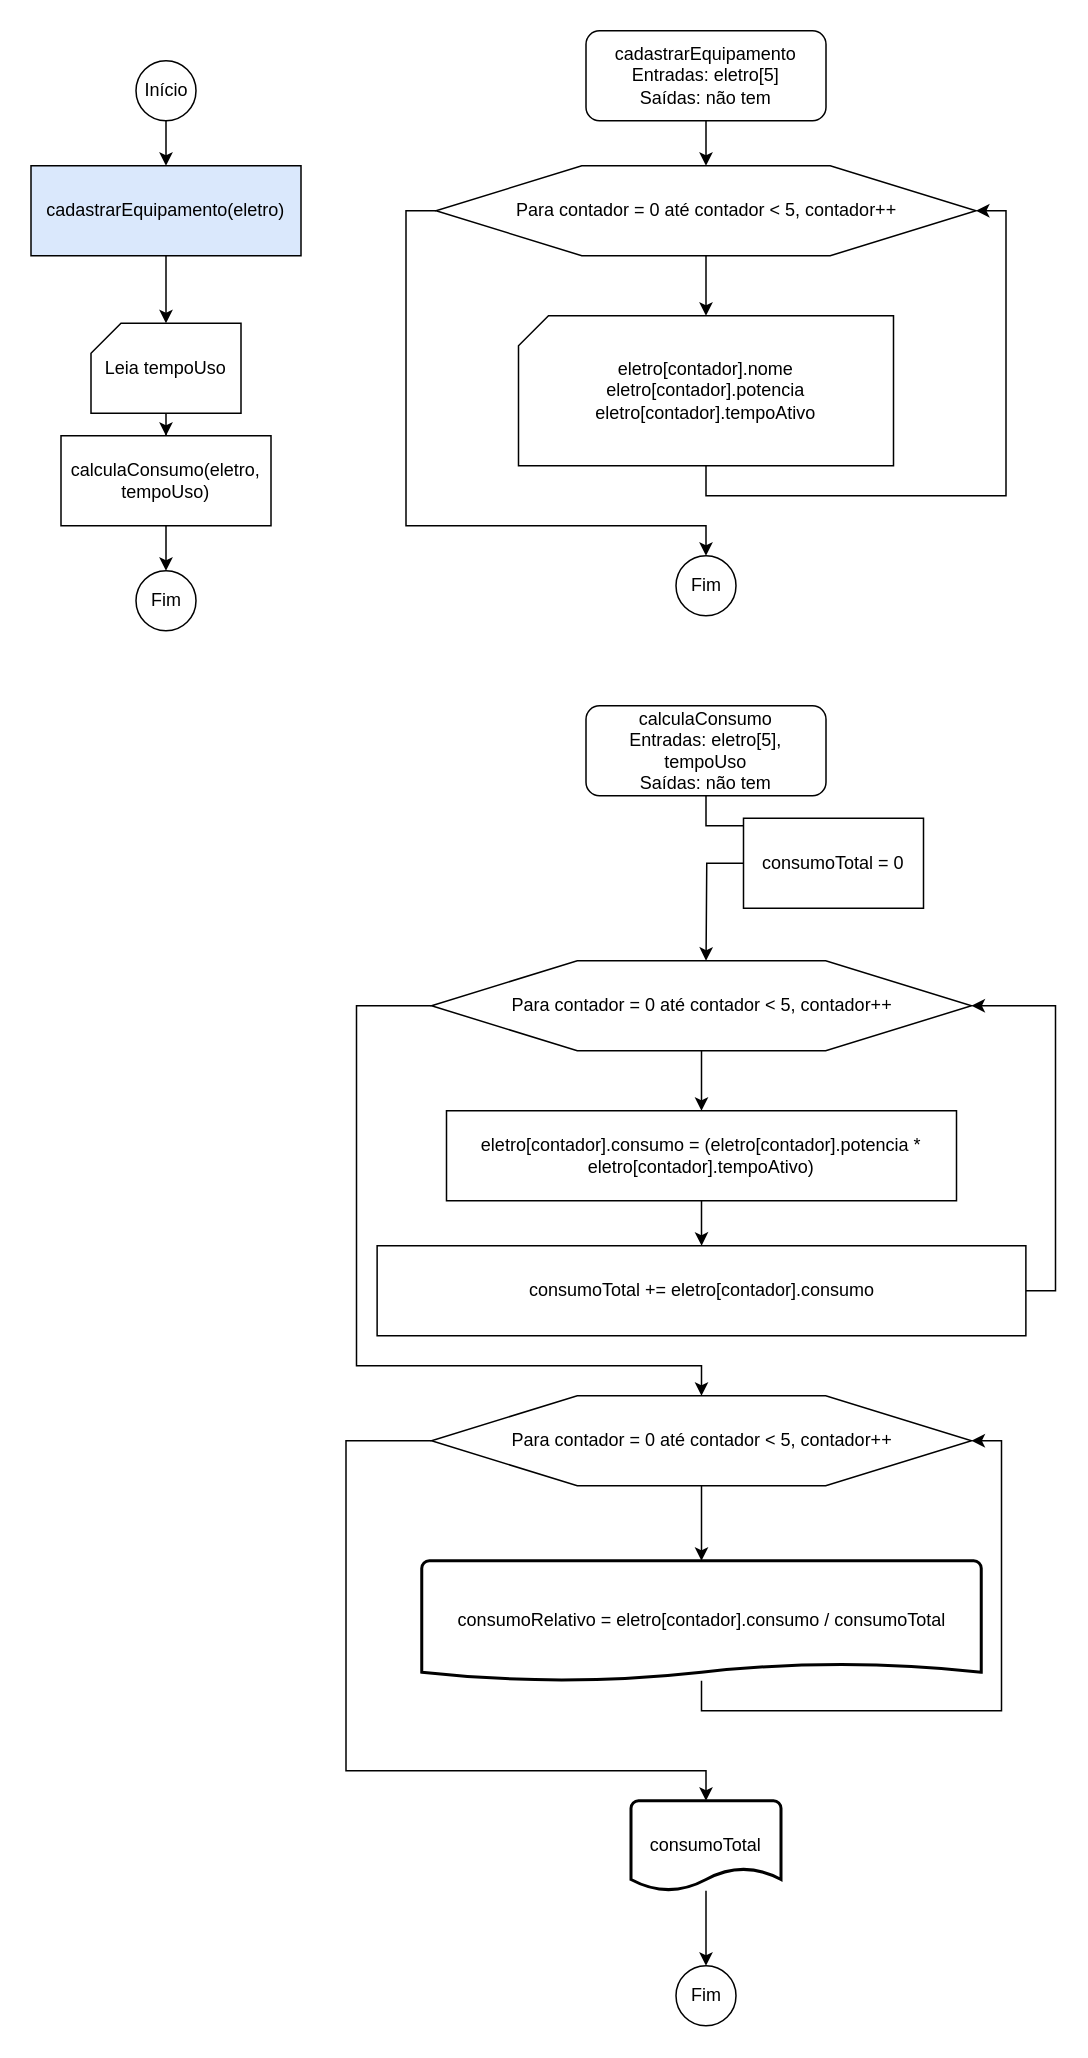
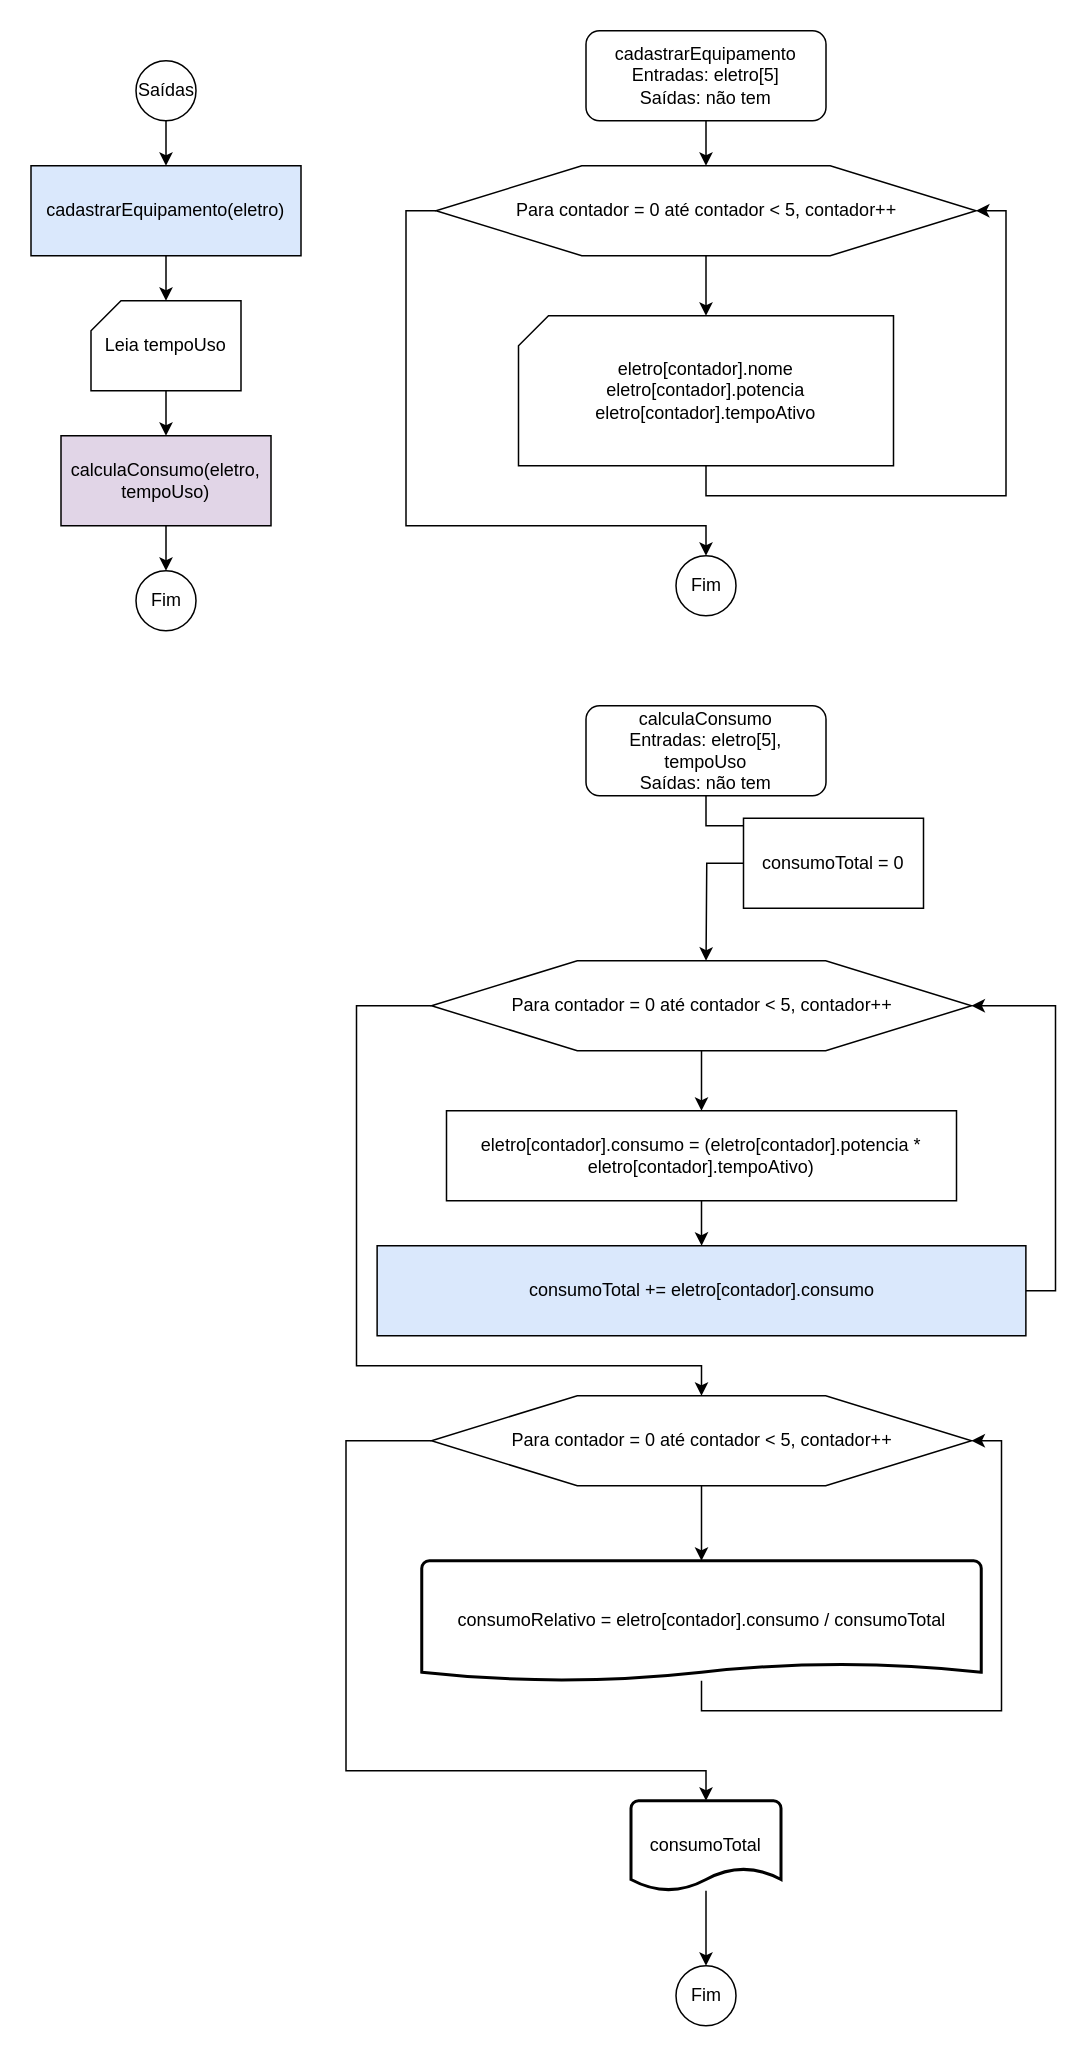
  <mxCell id="0" />
  <mxCell id="1" parent="0" />
  <mxCell id="2" value="" style="edgeStyle=orthogonalEdgeStyle;rounded=0;orthogonalLoop=1;jettySize=auto;html=1;" edge="1" parent="1" source="3" target="5"><mxGeometry relative="1" as="geometry" /></mxCell>
- <mxCell id="3" value="Início" style="verticalLabelPosition=middle;verticalAlign=middle;html=1;shape=mxgraph.flowchart.on-page_reference;labelPosition=center;align=center;" vertex="1" parent="1"><mxGeometry x="90" y="40" width="40" height="40" as="geometry" /></mxCell>
+ <mxCell id="3" value="Saídas" style="verticalLabelPosition=middle;verticalAlign=middle;html=1;shape=mxgraph.flowchart.on-page_reference;labelPosition=center;align=center;" vertex="1" parent="1"><mxGeometry x="90" y="40" width="40" height="40" as="geometry" /></mxCell>
  <mxCell id="4" value="" style="edgeStyle=orthogonalEdgeStyle;rounded=0;orthogonalLoop=1;jettySize=auto;html=1;" edge="1" parent="1" source="5" target="7"><mxGeometry relative="1" as="geometry" /></mxCell>
  <mxCell id="5" value="cadastrarEquipamento(eletro)" style="rounded=0;whiteSpace=wrap;html=1;fillColor=#dae8fc;" vertex="1" parent="1"><mxGeometry x="20" y="110" width="180" height="60" as="geometry" /></mxCell>
  <mxCell id="6" value="" style="edgeStyle=orthogonalEdgeStyle;rounded=0;orthogonalLoop=1;jettySize=auto;html=1;" edge="1" parent="1" source="7" target="9"><mxGeometry relative="1" as="geometry" /></mxCell>
- <mxCell id="7" value="Leia tempoUso" style="verticalLabelPosition=middle;verticalAlign=middle;html=1;shape=card;whiteSpace=wrap;size=20;arcSize=12;labelPosition=center;align=center;" vertex="1" parent="1"><mxGeometry x="60" y="215" width="100" height="60" as="geometry" /></mxCell>
+ <mxCell id="7" value="Leia tempoUso" style="verticalLabelPosition=middle;verticalAlign=middle;html=1;shape=card;whiteSpace=wrap;size=20;arcSize=12;labelPosition=center;align=center;" vertex="1" parent="1"><mxGeometry x="60" y="200" width="100" height="60" as="geometry" /></mxCell>
  <mxCell id="8" value="" style="edgeStyle=orthogonalEdgeStyle;rounded=0;orthogonalLoop=1;jettySize=auto;html=1;" edge="1" parent="1" source="9" target="10"><mxGeometry relative="1" as="geometry" /></mxCell>
- <mxCell id="9" value="calculaConsumo(eletro, tempoUso)" style="rounded=0;whiteSpace=wrap;html=1;" vertex="1" parent="1"><mxGeometry x="40" y="290" width="140" height="60" as="geometry" /></mxCell>
+ <mxCell id="9" value="calculaConsumo(eletro, tempoUso)" style="rounded=0;whiteSpace=wrap;html=1;fillColor=#e1d5e7;" vertex="1" parent="1"><mxGeometry x="40" y="290" width="140" height="60" as="geometry" /></mxCell>
  <mxCell id="10" value="Fim" style="verticalLabelPosition=middle;verticalAlign=middle;html=1;shape=mxgraph.flowchart.on-page_reference;labelPosition=center;align=center;" vertex="1" parent="1"><mxGeometry x="90" y="380" width="40" height="40" as="geometry" /></mxCell>
  <mxCell id="11" value="" style="edgeStyle=orthogonalEdgeStyle;rounded=0;orthogonalLoop=1;jettySize=auto;html=1;" edge="1" parent="1" source="12" target="17"><mxGeometry relative="1" as="geometry" /></mxCell>
  <mxCell id="12" value="cadastrarEquipamento&lt;br&gt;Entradas: eletro[5]&lt;br&gt;Saídas: não tem" style="rounded=1;whiteSpace=wrap;html=1;" vertex="1" parent="1"><mxGeometry x="390" y="20" width="160" height="60" as="geometry" /></mxCell>
  <mxCell id="13" style="edgeStyle=orthogonalEdgeStyle;rounded=0;orthogonalLoop=1;jettySize=auto;html=1;entryX=1;entryY=0.5;entryDx=0;entryDy=0;" edge="1" parent="1" source="14" target="17"><mxGeometry relative="1" as="geometry"><Array as="points"><mxPoint x="470" y="330" /><mxPoint x="670" y="330" /><mxPoint x="670" y="140" /></Array></mxGeometry></mxCell>
  <mxCell id="14" value="eletro[contador].nome&lt;br&gt;eletro[contador].potencia&lt;br&gt;eletro[contador].tempoAtivo" style="verticalLabelPosition=middle;verticalAlign=middle;html=1;shape=card;whiteSpace=wrap;size=20;arcSize=12;labelPosition=center;align=center;" vertex="1" parent="1"><mxGeometry x="345" y="210" width="250" height="100" as="geometry" /></mxCell>
  <mxCell id="15" value="" style="edgeStyle=orthogonalEdgeStyle;rounded=0;orthogonalLoop=1;jettySize=auto;html=1;" edge="1" parent="1" source="17" target="14"><mxGeometry relative="1" as="geometry" /></mxCell>
  <mxCell id="16" style="edgeStyle=orthogonalEdgeStyle;rounded=0;orthogonalLoop=1;jettySize=auto;html=1;" edge="1" parent="1" source="17" target="18"><mxGeometry relative="1" as="geometry"><Array as="points"><mxPoint x="270" y="140" /><mxPoint x="270" y="350" /><mxPoint x="470" y="350" /></Array></mxGeometry></mxCell>
  <mxCell id="17" value="Para contador = 0 até contador &amp;lt; 5, contador++" style="verticalLabelPosition=middle;verticalAlign=middle;html=1;shape=hexagon;perimeter=hexagonPerimeter2;arcSize=6;size=0.27;labelPosition=center;align=center;" vertex="1" parent="1"><mxGeometry x="290" y="110" width="360" height="60" as="geometry" /></mxCell>
  <mxCell id="18" value="Fim" style="verticalLabelPosition=middle;verticalAlign=middle;html=1;shape=mxgraph.flowchart.on-page_reference;labelPosition=center;align=center;" vertex="1" parent="1"><mxGeometry x="450" y="370" width="40" height="40" as="geometry" /></mxCell>
  <mxCell id="19" value="" style="edgeStyle=orthogonalEdgeStyle;rounded=0;orthogonalLoop=1;jettySize=auto;html=1;" edge="1" parent="1" source="20" target="27"><mxGeometry relative="1" as="geometry" /></mxCell>
  <mxCell id="20" value="calculaConsumo&lt;br&gt;Entradas: eletro[5], tempoUso&lt;br&gt;Saídas: não tem" style="rounded=1;whiteSpace=wrap;html=1;" vertex="1" parent="1"><mxGeometry x="390" y="470" width="160" height="60" as="geometry" /></mxCell>
  <mxCell id="21" style="edgeStyle=orthogonalEdgeStyle;rounded=0;orthogonalLoop=1;jettySize=auto;html=1;" edge="1" parent="1" source="23" target="30"><mxGeometry relative="1" as="geometry"><Array as="points"><mxPoint x="237" y="670" /><mxPoint x="237" y="910" /><mxPoint x="467" y="910" /></Array></mxGeometry></mxCell>
  <mxCell id="22" value="" style="edgeStyle=orthogonalEdgeStyle;rounded=0;orthogonalLoop=1;jettySize=auto;html=1;" edge="1" parent="1" source="23" target="34"><mxGeometry relative="1" as="geometry" /></mxCell>
  <mxCell id="23" value="Para contador = 0 até contador &amp;lt; 5, contador++" style="verticalLabelPosition=middle;verticalAlign=middle;html=1;shape=hexagon;perimeter=hexagonPerimeter2;arcSize=6;size=0.27;labelPosition=center;align=center;" vertex="1" parent="1"><mxGeometry x="287" y="640" width="360" height="60" as="geometry" /></mxCell>
  <mxCell id="24" style="edgeStyle=orthogonalEdgeStyle;rounded=0;orthogonalLoop=1;jettySize=auto;html=1;entryX=1;entryY=0.5;entryDx=0;entryDy=0;" edge="1" parent="1" source="25" target="23"><mxGeometry relative="1" as="geometry"><Array as="points"><mxPoint x="703" y="860" /><mxPoint x="703" y="670" /></Array></mxGeometry></mxCell>
- <mxCell id="25" value="consumoTotal += eletro[contador].consumo" style="rounded=0;whiteSpace=wrap;html=1;" vertex="1" parent="1"><mxGeometry x="250.75" y="830" width="432.5" height="60" as="geometry" /></mxCell>
+ <mxCell id="25" value="consumoTotal += eletro[contador].consumo" style="rounded=0;whiteSpace=wrap;html=1;fillColor=#dae8fc;" vertex="1" parent="1"><mxGeometry x="250.75" y="830" width="432.5" height="60" as="geometry" /></mxCell>
  <mxCell id="26" value="" style="edgeStyle=orthogonalEdgeStyle;rounded=0;orthogonalLoop=1;jettySize=auto;html=1;" edge="1" parent="1" source="27"><mxGeometry relative="1" as="geometry"><mxPoint x="470.034" y="640" as="targetPoint" /></mxGeometry></mxCell>
  <mxCell id="27" value="consumoTotal = 0" style="rounded=0;whiteSpace=wrap;html=1;" vertex="1" parent="1"><mxGeometry x="495" y="545" width="120" height="60" as="geometry" /></mxCell>
  <mxCell id="28" value="" style="edgeStyle=orthogonalEdgeStyle;rounded=0;orthogonalLoop=1;jettySize=auto;html=1;" edge="1" parent="1" source="30" target="32"><mxGeometry relative="1" as="geometry" /></mxCell>
  <mxCell id="29" style="edgeStyle=orthogonalEdgeStyle;rounded=0;orthogonalLoop=1;jettySize=auto;html=1;" edge="1" parent="1" source="30" target="37"><mxGeometry relative="1" as="geometry"><Array as="points"><mxPoint x="230" y="960" /><mxPoint x="230" y="1180" /><mxPoint x="470" y="1180" /></Array></mxGeometry></mxCell>
  <mxCell id="30" value="Para contador = 0 até contador &amp;lt; 5, contador++" style="verticalLabelPosition=middle;verticalAlign=middle;html=1;shape=hexagon;perimeter=hexagonPerimeter2;arcSize=6;size=0.27;labelPosition=center;align=center;" vertex="1" parent="1"><mxGeometry x="287" y="930" width="360" height="60" as="geometry" /></mxCell>
  <mxCell id="31" style="edgeStyle=orthogonalEdgeStyle;rounded=0;orthogonalLoop=1;jettySize=auto;html=1;entryX=1;entryY=0.5;entryDx=0;entryDy=0;" edge="1" parent="1" source="32" target="30"><mxGeometry relative="1" as="geometry"><Array as="points"><mxPoint x="467" y="1140" /><mxPoint x="667" y="1140" /><mxPoint x="667" y="960" /></Array></mxGeometry></mxCell>
  <mxCell id="32" value="consumoRelativo = eletro[contador].consumo / consumoTotal" style="strokeWidth=2;html=1;shape=mxgraph.flowchart.document2;whiteSpace=wrap;size=0.143;" vertex="1" parent="1"><mxGeometry x="280.5" y="1040" width="373" height="80" as="geometry" /></mxCell>
  <mxCell id="33" value="" style="edgeStyle=orthogonalEdgeStyle;rounded=0;orthogonalLoop=1;jettySize=auto;html=1;" edge="1" parent="1" source="34" target="25"><mxGeometry relative="1" as="geometry" /></mxCell>
  <mxCell id="34" value="eletro[contador].consumo = (eletro[contador].potencia * eletro[contador].tempoAtivo)" style="rounded=0;whiteSpace=wrap;html=1;" vertex="1" parent="1"><mxGeometry x="297" y="740" width="340" height="60" as="geometry" /></mxCell>
  <mxCell id="35" value="Fim" style="verticalLabelPosition=middle;verticalAlign=middle;html=1;shape=mxgraph.flowchart.on-page_reference;labelPosition=center;align=center;" vertex="1" parent="1"><mxGeometry x="450" y="1310" width="40" height="40" as="geometry" /></mxCell>
  <mxCell id="36" value="" style="edgeStyle=orthogonalEdgeStyle;rounded=0;orthogonalLoop=1;jettySize=auto;html=1;" edge="1" parent="1" source="37" target="35"><mxGeometry relative="1" as="geometry" /></mxCell>
  <mxCell id="37" value="consumoTotal" style="strokeWidth=2;html=1;shape=mxgraph.flowchart.document2;whiteSpace=wrap;size=0.25;" vertex="1" parent="1"><mxGeometry x="420" y="1200" width="100" height="60" as="geometry" /></mxCell>
